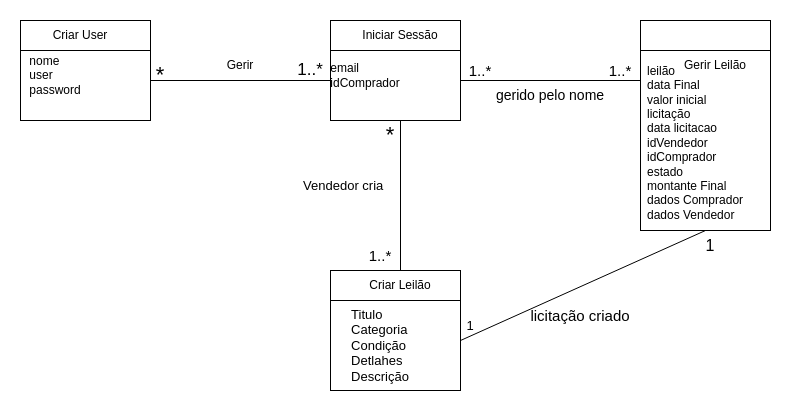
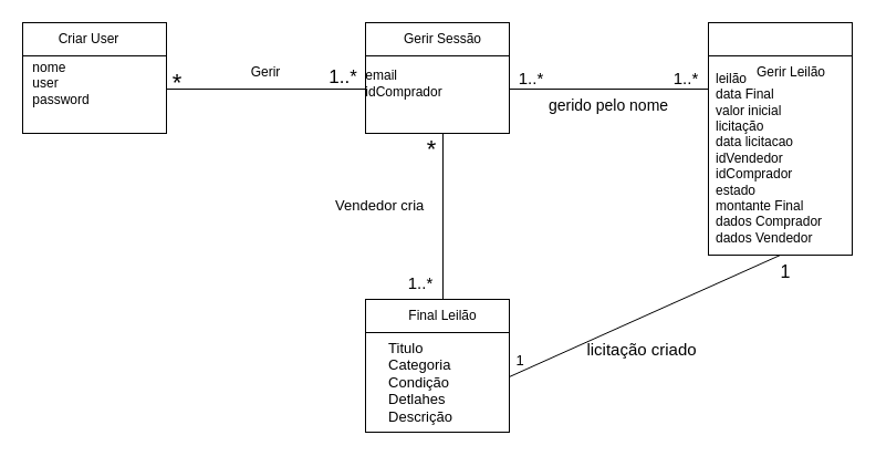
  <mxCell id="0" />
  <mxCell id="1" parent="0" />
  <mxCell id="2" value="gerido pelo nome" style="text;html=1;strokeColor=none;fillColor=none;align=center;verticalAlign=middle;whiteSpace=wrap;rounded=0;fontSize=14;" parent="1" vertex="1"><mxGeometry x="480" y="80" width="140" height="30" as="geometry" /></mxCell>
  <mxCell id="3" value="" style="shape=internalStorage;whiteSpace=wrap;html=1;backgroundOutline=1;dx=0;dy=30;" vertex="1" parent="1"><mxGeometry x="20" y="20" width="130" height="100" as="geometry" /></mxCell>
  <mxCell id="4" value="Criar User" style="text;html=1;strokeColor=none;fillColor=none;align=center;verticalAlign=middle;whiteSpace=wrap;rounded=0;" vertex="1" parent="1"><mxGeometry x="50" y="20" width="60" height="30" as="geometry" /></mxCell>
  <mxCell id="5" value="&lt;div style=&quot;text-align: left;&quot;&gt;&lt;span style=&quot;background-color: initial;&quot;&gt;nome&lt;/span&gt;&lt;/div&gt;&lt;span style=&quot;background-color: initial;&quot;&gt;&lt;div style=&quot;text-align: left;&quot;&gt;user&lt;/div&gt;&lt;div style=&quot;text-align: left;&quot;&gt;password&lt;/div&gt;&lt;/span&gt;" style="text;html=1;strokeColor=none;fillColor=none;align=center;verticalAlign=middle;whiteSpace=wrap;rounded=0;" vertex="1" parent="1"><mxGeometry x="20" y="40" width="70" height="70" as="geometry" /></mxCell>
  <mxCell id="6" value="" style="endArrow=none;html=1;rounded=0;" edge="1" parent="1"><mxGeometry width="50" height="50" relative="1" as="geometry"><mxPoint x="150" y="80" as="sourcePoint" /><mxPoint x="330" y="80" as="targetPoint" /></mxGeometry></mxCell>
  <mxCell id="7" value="" style="shape=internalStorage;whiteSpace=wrap;html=1;backgroundOutline=1;dx=0;dy=30;" vertex="1" parent="1"><mxGeometry x="330" y="20" width="130" height="100" as="geometry" /></mxCell>
- <mxCell id="8" value="Iniciar Sessão" style="text;html=1;strokeColor=none;fillColor=none;align=center;verticalAlign=middle;whiteSpace=wrap;rounded=0;" vertex="1" parent="1"><mxGeometry x="360" y="20" width="80" height="30" as="geometry" /></mxCell>
+ <mxCell id="8" value="Gerir Sessão" style="text;html=1;strokeColor=none;fillColor=none;align=center;verticalAlign=middle;whiteSpace=wrap;rounded=0;" vertex="1" parent="1"><mxGeometry x="360" y="20" width="80" height="30" as="geometry" /></mxCell>
  <mxCell id="9" value="&lt;div style=&quot;text-align: left;&quot;&gt;&lt;span style=&quot;background-color: initial;&quot;&gt;email&lt;/span&gt;&lt;br&gt;&lt;/div&gt;&lt;span style=&quot;background-color: initial;&quot;&gt;&lt;div style=&quot;text-align: left;&quot;&gt;idComprador&lt;/div&gt;&lt;/span&gt;" style="text;html=1;strokeColor=none;fillColor=none;align=center;verticalAlign=middle;whiteSpace=wrap;rounded=0;" vertex="1" parent="1"><mxGeometry x="330" y="40" width="70" height="70" as="geometry" /></mxCell>
  <mxCell id="10" value="" style="endArrow=none;html=1;rounded=0;" edge="1" parent="1"><mxGeometry width="50" height="50" relative="1" as="geometry"><mxPoint x="460" y="80" as="sourcePoint" /><mxPoint x="640" y="80" as="targetPoint" /></mxGeometry></mxCell>
  <mxCell id="11" value="Gerir" style="text;html=1;strokeColor=none;fillColor=none;align=center;verticalAlign=middle;whiteSpace=wrap;rounded=0;" vertex="1" parent="1"><mxGeometry x="180" y="50" width="120" height="30" as="geometry" /></mxCell>
  <mxCell id="12" value="" style="shape=internalStorage;whiteSpace=wrap;html=1;backgroundOutline=1;dx=0;dy=30;" vertex="1" parent="1"><mxGeometry x="640" y="20" width="130" height="210" as="geometry" /></mxCell>
  <mxCell id="13" value="Gerir Leilão" style="text;html=1;strokeColor=none;fillColor=none;align=center;verticalAlign=middle;whiteSpace=wrap;rounded=0;" vertex="1" parent="1"><mxGeometry x="675" y="50" width="80" height="30" as="geometry" /></mxCell>
  <mxCell id="14" value="&lt;div style=&quot;&quot;&gt;leilão&lt;/div&gt;&lt;div style=&quot;&quot;&gt;&lt;span style=&quot;background-color: initial;&quot;&gt;data Final&lt;/span&gt;&lt;br&gt;&lt;/div&gt;&lt;div style=&quot;&quot;&gt;valor inicial&lt;/div&gt;&lt;div style=&quot;&quot;&gt;licitação&lt;/div&gt;&lt;div style=&quot;&quot;&gt;data licitacao&lt;/div&gt;&lt;div style=&quot;&quot;&gt;idVendedor&lt;/div&gt;&lt;div style=&quot;&quot;&gt;idComprador&lt;/div&gt;&lt;div style=&quot;&quot;&gt;estado&lt;/div&gt;&lt;div style=&quot;&quot;&gt;montante Final&lt;/div&gt;&lt;div style=&quot;&quot;&gt;dados Comprador&lt;/div&gt;&lt;div style=&quot;&quot;&gt;dados Vendedor&lt;/div&gt;&lt;div style=&quot;&quot;&gt;&lt;br&gt;&lt;/div&gt;&lt;div style=&quot;&quot;&gt;&lt;br&gt;&lt;/div&gt;&lt;div style=&quot;&quot;&gt;&amp;nbsp;&lt;/div&gt;&lt;div style=&quot;&quot;&gt;&lt;br&gt;&lt;/div&gt;&lt;div style=&quot;&quot;&gt;&lt;br&gt;&lt;/div&gt;&lt;div style=&quot;&quot;&gt;&lt;br&gt;&lt;/div&gt;&lt;div style=&quot;&quot;&gt;&lt;br&gt;&lt;/div&gt;&lt;span style=&quot;background-color: initial;&quot;&gt;&lt;div style=&quot;&quot;&gt;&lt;br&gt;&lt;/div&gt;&lt;/span&gt;" style="text;html=1;strokeColor=none;fillColor=none;align=left;verticalAlign=middle;whiteSpace=wrap;rounded=0;" vertex="1" parent="1"><mxGeometry x="645" y="170" width="120" height="60" as="geometry" /></mxCell>
  <mxCell id="15" value="" style="shape=internalStorage;whiteSpace=wrap;html=1;backgroundOutline=1;dx=0;dy=30;" vertex="1" parent="1"><mxGeometry x="330" y="270" width="130" height="120" as="geometry" /></mxCell>
- <mxCell id="16" value="Criar Leilão" style="text;html=1;strokeColor=none;fillColor=none;align=center;verticalAlign=middle;whiteSpace=wrap;rounded=0;" vertex="1" parent="1"><mxGeometry x="360" y="270" width="80" height="30" as="geometry" /></mxCell>
+ <mxCell id="16" value="Final Leilão" style="text;html=1;strokeColor=none;fillColor=none;align=center;verticalAlign=middle;whiteSpace=wrap;rounded=0;" vertex="1" parent="1"><mxGeometry x="360" y="270" width="80" height="30" as="geometry" /></mxCell>
  <mxCell id="17" value="&lt;div style=&quot;text-align: left; font-size: 13px;&quot;&gt;&lt;font style=&quot;font-size: 13px;&quot;&gt;Titulo&lt;/font&gt;&lt;/div&gt;&lt;span style=&quot;background-color: initial; font-size: 13px;&quot;&gt;&lt;font style=&quot;font-size: 13px;&quot;&gt;&lt;div style=&quot;text-align: left;&quot;&gt;Categoria&lt;/div&gt;&lt;div style=&quot;text-align: left;&quot;&gt;Condição&lt;/div&gt;&lt;div style=&quot;text-align: left;&quot;&gt;Detlahes&lt;/div&gt;&lt;div style=&quot;text-align: left;&quot;&gt;Descrição&lt;/div&gt;&lt;/font&gt;&lt;/span&gt;" style="text;html=1;strokeColor=none;fillColor=none;align=center;verticalAlign=middle;whiteSpace=wrap;rounded=0;" vertex="1" parent="1"><mxGeometry x="345" y="310" width="70" height="70" as="geometry" /></mxCell>
  <mxCell id="18" value="" style="endArrow=none;html=1;rounded=0;fontSize=13;exitX=0.5;exitY=0;exitDx=0;exitDy=0;" edge="1" parent="1" source="16"><mxGeometry width="50" height="50" relative="1" as="geometry"><mxPoint x="350" y="170" as="sourcePoint" /><mxPoint x="400" y="120" as="targetPoint" /></mxGeometry></mxCell>
  <mxCell id="19" value="Vendedor cria&amp;nbsp;" style="text;html=1;strokeColor=none;fillColor=none;align=center;verticalAlign=middle;whiteSpace=wrap;rounded=0;fontSize=13;rotation=0;" vertex="1" parent="1"><mxGeometry x="300" y="170" width="90" height="30" as="geometry" /></mxCell>
  <mxCell id="20" value="" style="endArrow=none;html=1;rounded=0;fontSize=13;entryX=0.5;entryY=1;entryDx=0;entryDy=0;" edge="1" parent="1" target="12"><mxGeometry width="50" height="50" relative="1" as="geometry"><mxPoint x="460" y="340" as="sourcePoint" /><mxPoint x="510" y="290" as="targetPoint" /></mxGeometry></mxCell>
  <mxCell id="21" value="&lt;font style=&quot;font-size: 22px;&quot;&gt;*&lt;/font&gt;" style="text;html=1;strokeColor=none;fillColor=none;align=center;verticalAlign=middle;whiteSpace=wrap;rounded=0;fontSize=13;" vertex="1" parent="1"><mxGeometry x="360" y="120" width="60" height="30" as="geometry" /></mxCell>
  <mxCell id="22" value="&lt;font style=&quot;font-size: 15px;&quot;&gt;1..*&lt;/font&gt;" style="text;html=1;strokeColor=none;fillColor=none;align=center;verticalAlign=middle;whiteSpace=wrap;rounded=0;fontSize=13;" vertex="1" parent="1"><mxGeometry x="350" y="240" width="60" height="30" as="geometry" /></mxCell>
  <mxCell id="23" value="&lt;font style=&quot;font-size: 22px;&quot;&gt;*&lt;/font&gt;" style="text;html=1;strokeColor=none;fillColor=none;align=center;verticalAlign=middle;whiteSpace=wrap;rounded=0;fontSize=13;" vertex="1" parent="1"><mxGeometry x="130" y="60" width="60" height="30" as="geometry" /></mxCell>
  <mxCell id="24" value="&lt;font style=&quot;font-size: 17px;&quot;&gt;1..*&lt;/font&gt;" style="text;html=1;strokeColor=none;fillColor=none;align=center;verticalAlign=middle;whiteSpace=wrap;rounded=0;fontSize=13;" vertex="1" parent="1"><mxGeometry x="280" y="55" width="60" height="30" as="geometry" /></mxCell>
  <mxCell id="25" value="&lt;font style=&quot;font-size: 15px;&quot;&gt;1..*&lt;/font&gt;" style="text;html=1;strokeColor=none;fillColor=none;align=center;verticalAlign=middle;whiteSpace=wrap;rounded=0;fontSize=13;" vertex="1" parent="1"><mxGeometry x="450" y="55" width="60" height="30" as="geometry" /></mxCell>
  <mxCell id="26" value="&lt;font style=&quot;font-size: 15px;&quot;&gt;1..*&lt;/font&gt;" style="text;html=1;strokeColor=none;fillColor=none;align=center;verticalAlign=middle;whiteSpace=wrap;rounded=0;fontSize=13;" vertex="1" parent="1"><mxGeometry x="590" y="55" width="60" height="30" as="geometry" /></mxCell>
  <mxCell id="27" value="&lt;font style=&quot;font-size: 13px;&quot;&gt;1&lt;/font&gt;" style="text;html=1;strokeColor=none;fillColor=none;align=center;verticalAlign=middle;whiteSpace=wrap;rounded=0;fontSize=13;" vertex="1" parent="1"><mxGeometry x="440" y="310" width="60" height="30" as="geometry" /></mxCell>
  <mxCell id="28" value="licitação criado" style="text;html=1;strokeColor=none;fillColor=none;align=center;verticalAlign=middle;whiteSpace=wrap;rounded=0;fontSize=15;" vertex="1" parent="1"><mxGeometry x="500" y="300" width="160" height="30" as="geometry" /></mxCell>
  <mxCell id="29" value="&lt;font style=&quot;font-size: 16px;&quot;&gt;1&lt;/font&gt;" style="text;html=1;strokeColor=none;fillColor=none;align=center;verticalAlign=middle;whiteSpace=wrap;rounded=0;fontSize=13;" vertex="1" parent="1"><mxGeometry x="680" y="230" width="60" height="30" as="geometry" /></mxCell>
